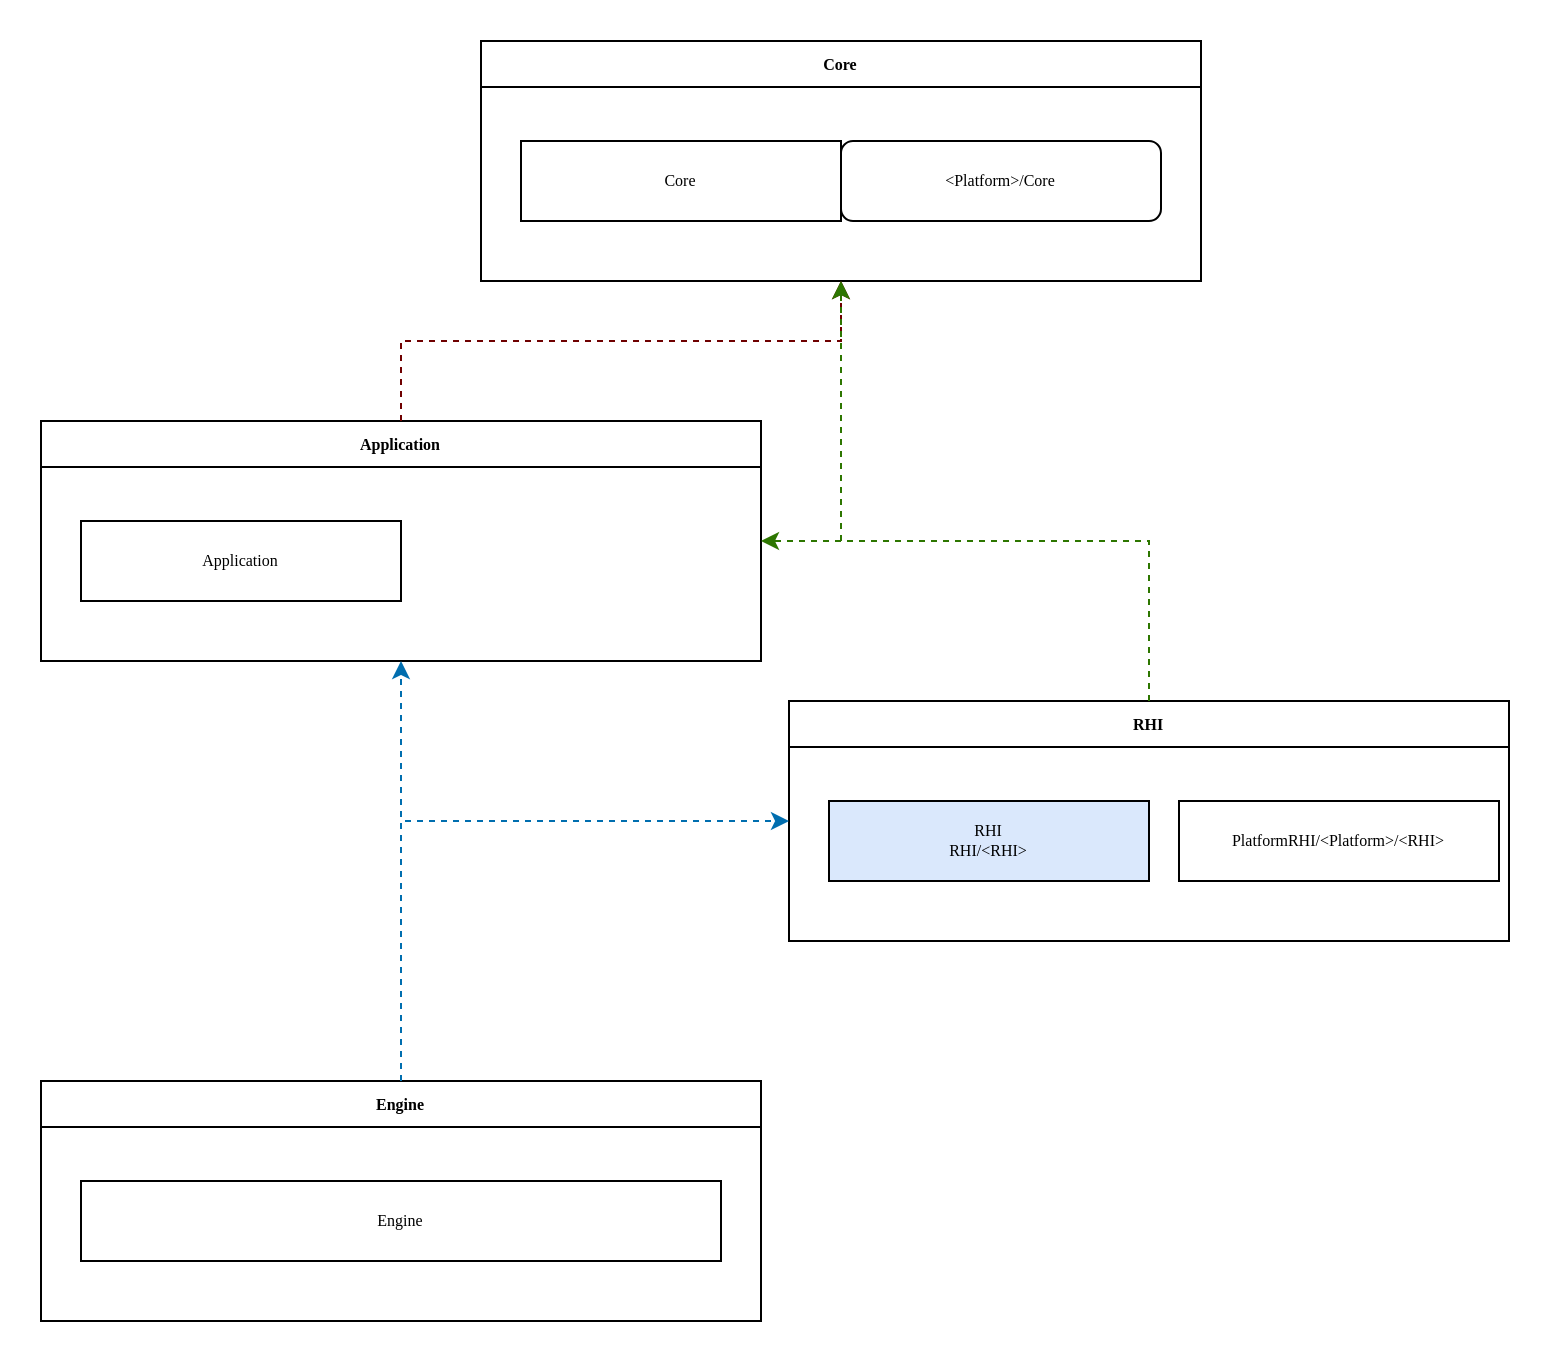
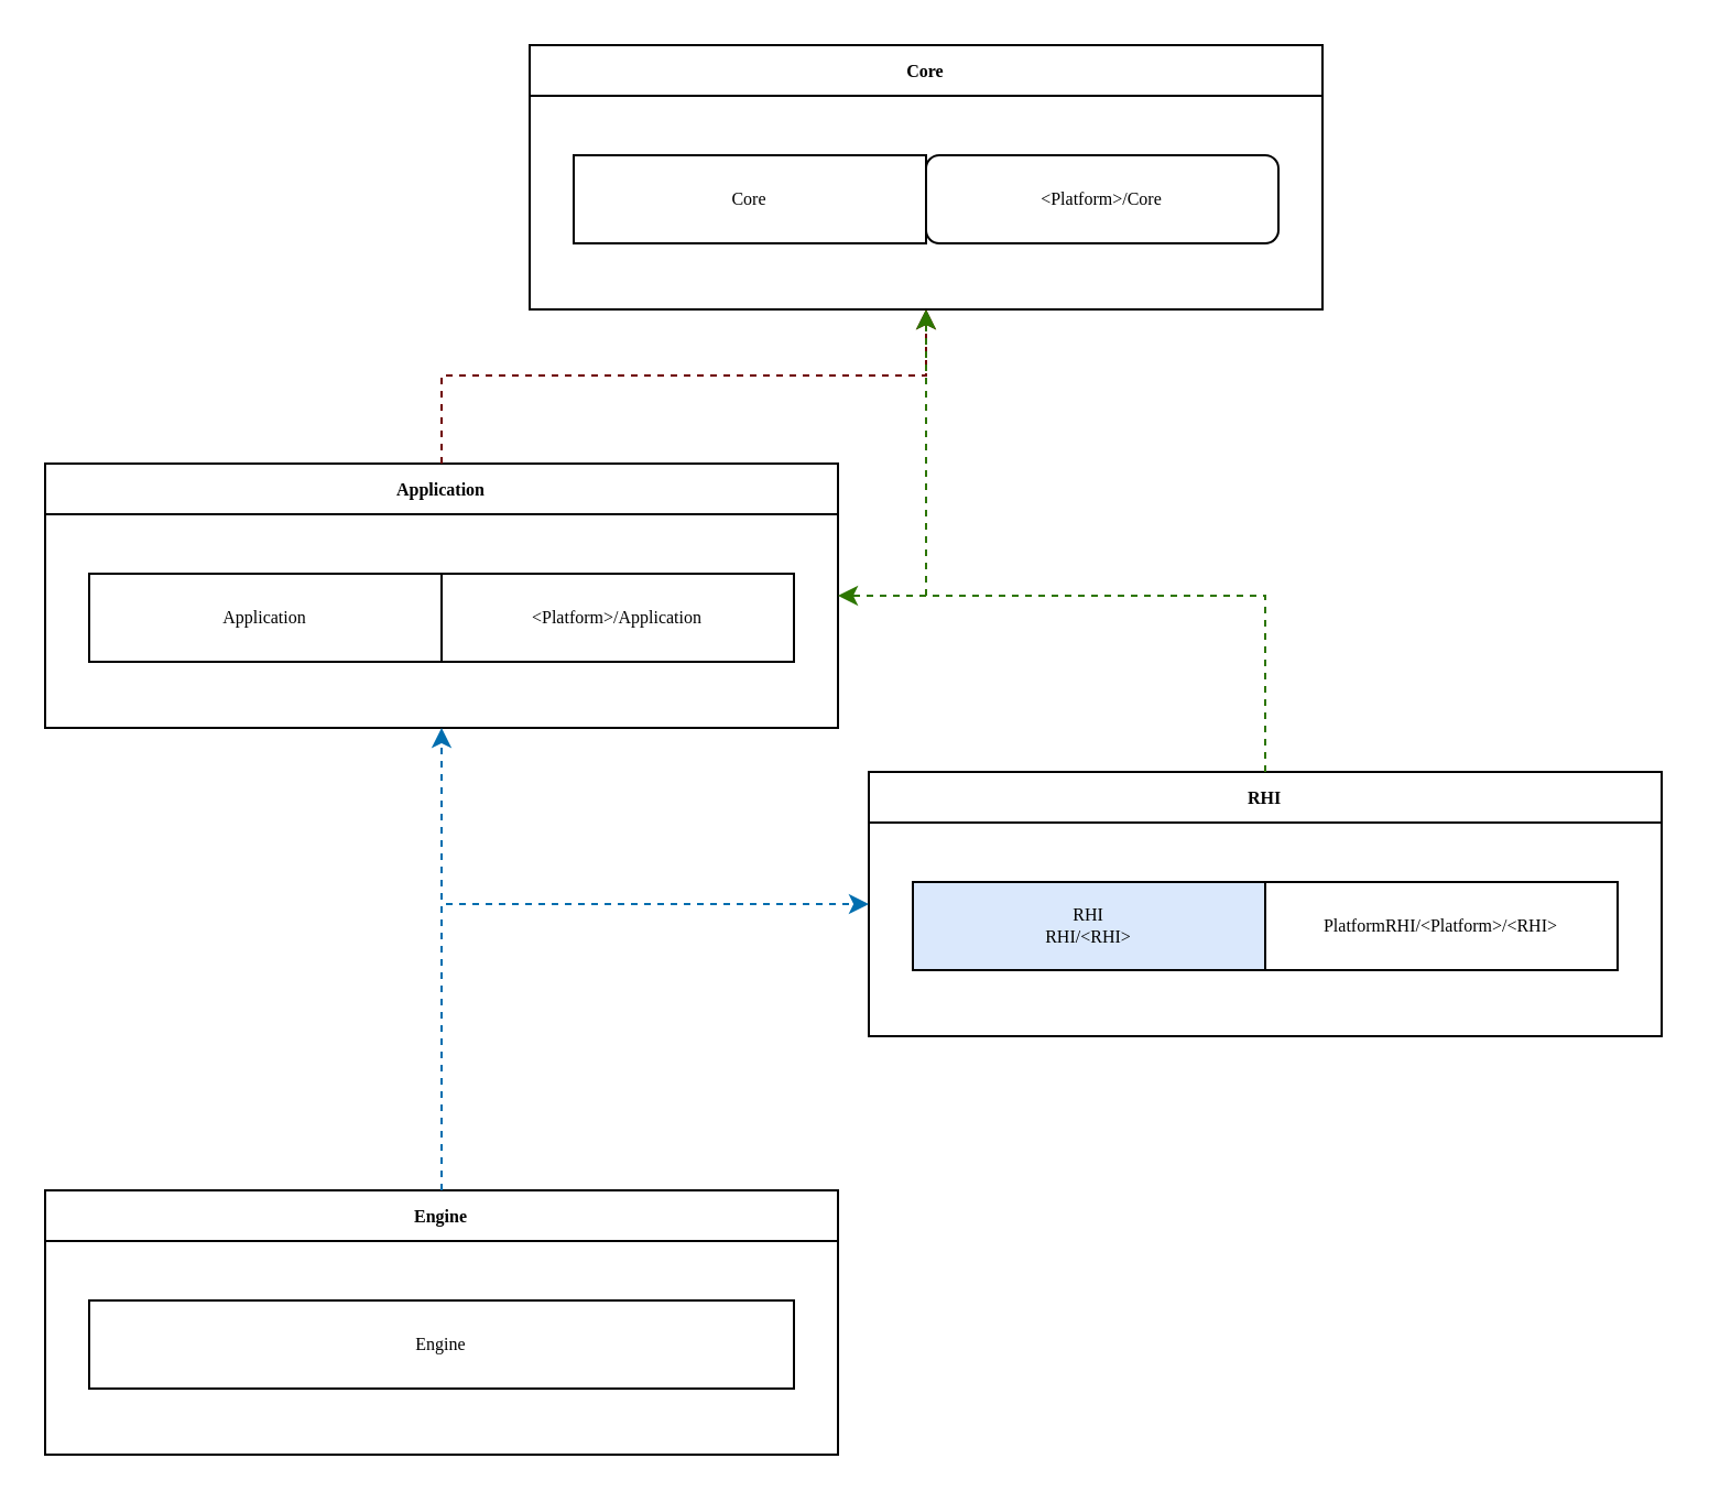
  <mxCell id="0" />
  <mxCell id="1" parent="0" />
  <mxCell id="2" value="" style="group;fontFamily=Lucida Console;fontSize=8;" vertex="1" connectable="0" parent="1"><mxGeometry x="240" y="20" width="360" height="120" as="geometry" /></mxCell>
  <mxCell id="3" value="Core" style="rounded=0;whiteSpace=wrap;html=1;container=0;fontFamily=Lucida Console;fontSize=8;" vertex="1" parent="2"><mxGeometry x="20" y="50" width="160" height="40" as="geometry" /></mxCell>
  <mxCell id="4" value="&amp;lt;Platform&amp;gt;/Core" style="whiteSpace=wrap;html=1;container=0;fontFamily=Lucida Console;fontSize=8;rounded=1;" vertex="1" parent="2"><mxGeometry x="180" y="50" width="160" height="40" as="geometry" /></mxCell>
  <mxCell id="5" value="Core" style="swimlane;whiteSpace=wrap;html=1;container=0;fontFamily=Lucida Console;fontSize=8;" vertex="1" parent="2"><mxGeometry width="360" height="120" as="geometry"><mxRectangle width="70" height="30" as="alternateBounds" /></mxGeometry></mxCell>
  <mxCell id="6" value="" style="group;fontFamily=Lucida Console;fontSize=8;" vertex="1" connectable="0" parent="1"><mxGeometry x="20" y="210" width="360" height="120" as="geometry" /></mxCell>
  <mxCell id="7" value="Application" style="rounded=0;whiteSpace=wrap;html=1;fontFamily=Lucida Console;fontSize=8;" vertex="1" parent="6"><mxGeometry x="20" y="50" width="160" height="40" as="geometry" /></mxCell>
+ <mxCell id="8" value="&amp;lt;Platform&amp;gt;/Application" style="rounded=0;whiteSpace=wrap;html=1;fontFamily=Lucida Console;fontSize=8;" vertex="1" parent="6"><mxGeometry x="180" y="50" width="160" height="40" as="geometry" /></mxCell>
  <mxCell id="9" value="Application" style="swimlane;whiteSpace=wrap;html=1;container=0;fontFamily=Lucida Console;fontSize=8;" vertex="1" parent="6"><mxGeometry width="360" height="120" as="geometry"><mxRectangle width="70" height="30" as="alternateBounds" /></mxGeometry></mxCell>
  <mxCell id="10" value="" style="group;fontFamily=Lucida Console;fontSize=8;treeFolding=0;collapsible=0;direction=east;" vertex="1" connectable="0" parent="1"><mxGeometry x="394" y="350" width="360" height="120" as="geometry" /></mxCell>
  <mxCell id="11" value="&lt;font style=&quot;font-size: 8px;&quot;&gt;RHI&lt;br&gt;RHI/&amp;lt;RHI&amp;gt;&lt;br&gt;&lt;/font&gt;" style="rounded=0;whiteSpace=wrap;html=1;container=0;fontFamily=Lucida Console;fontSize=8;fillColor=#dae8fc;" vertex="1" parent="10"><mxGeometry x="20" y="50" width="160" height="40" as="geometry" /></mxCell>
- <mxCell id="12" value="&lt;font style=&quot;font-size: 8px;&quot;&gt;PlatformRHI/&amp;lt;Platform&amp;gt;/&amp;lt;RHI&amp;gt;&lt;/font&gt;" style="rounded=0;whiteSpace=wrap;html=1;container=0;fontFamily=Lucida Console;fontSize=8;" vertex="1" parent="10"><mxGeometry x="195" y="50" width="160" height="40" as="geometry" /></mxCell>
+ <mxCell id="12" value="&lt;font style=&quot;font-size: 8px;&quot;&gt;PlatformRHI/&amp;lt;Platform&amp;gt;/&amp;lt;RHI&amp;gt;&lt;/font&gt;" style="rounded=0;whiteSpace=wrap;html=1;container=0;fontFamily=Lucida Console;fontSize=8;" vertex="1" parent="10"><mxGeometry x="180" y="50" width="160" height="40" as="geometry" /></mxCell>
  <mxCell id="13" value="RHI" style="swimlane;whiteSpace=wrap;html=1;container=0;fontFamily=Lucida Console;fontSize=8;" vertex="1" parent="10"><mxGeometry width="360" height="120" as="geometry"><mxRectangle width="70" height="30" as="alternateBounds" /></mxGeometry></mxCell>
  <mxCell id="14" value="" style="endArrow=classic;html=1;rounded=0;exitX=0.5;exitY=0;exitDx=0;exitDy=0;entryX=0.5;entryY=1;entryDx=0;entryDy=0;fillColor=#a20025;strokeColor=#6F0000;dashed=1;" edge="1" parent="1" source="9" target="5"><mxGeometry width="50" height="50" relative="1" as="geometry"><mxPoint x="140" y="300" as="sourcePoint" /><mxPoint x="190" y="250" as="targetPoint" /><Array as="points"><mxPoint x="200" y="170" /><mxPoint x="420" y="170" /></Array></mxGeometry></mxCell>
  <mxCell id="15" value="Engine" style="swimlane;whiteSpace=wrap;html=1;container=0;fontFamily=Lucida Console;fontSize=8;" vertex="1" parent="1"><mxGeometry x="20" y="540" width="360" height="120" as="geometry"><mxRectangle width="70" height="30" as="alternateBounds" /></mxGeometry></mxCell>
  <mxCell id="16" value="" style="group;fontFamily=Lucida Console;fontSize=8;treeFolding=0;collapsible=0;direction=east;" vertex="1" connectable="0" parent="15"><mxGeometry width="360" height="120" as="geometry" /></mxCell>
  <mxCell id="17" value="&lt;font style=&quot;font-size: 8px;&quot;&gt;Engine&lt;br&gt;&lt;/font&gt;" style="rounded=0;whiteSpace=wrap;html=1;container=0;fontFamily=Lucida Console;fontSize=8;" vertex="1" parent="16"><mxGeometry x="20" y="50" width="320" height="40" as="geometry" /></mxCell>
  <mxCell id="18" value="" style="endArrow=classic;html=1;rounded=0;entryX=0.5;entryY=1;entryDx=0;entryDy=0;exitX=0.5;exitY=0;exitDx=0;exitDy=0;fillColor=#1ba1e2;strokeColor=#006EAF;dashed=1;" edge="1" parent="1" source="15" target="9"><mxGeometry width="50" height="50" relative="1" as="geometry"><mxPoint x="490" y="470" as="sourcePoint" /><mxPoint x="540" y="420" as="targetPoint" /></mxGeometry></mxCell>
  <mxCell id="19" value="" style="edgeStyle=orthogonalEdgeStyle;rounded=0;orthogonalLoop=1;jettySize=auto;html=1;entryX=1;entryY=0.5;entryDx=0;entryDy=0;exitX=0.5;exitY=0;exitDx=0;exitDy=0;fillColor=#60a917;strokeColor=#2D7600;dashed=1;" edge="1" parent="1" source="13" target="9"><mxGeometry relative="1" as="geometry"><mxPoint x="574" y="240" as="targetPoint" /></mxGeometry></mxCell>
  <mxCell id="20" value="" style="endArrow=classic;html=1;rounded=0;exitX=0.5;exitY=0;exitDx=0;exitDy=0;entryX=0.5;entryY=1;entryDx=0;entryDy=0;fillColor=#60a917;strokeColor=#2D7600;dashed=1;" edge="1" parent="1" source="13" target="5"><mxGeometry width="50" height="50" relative="1" as="geometry"><mxPoint x="460" y="420" as="sourcePoint" /><mxPoint x="630" y="230" as="targetPoint" /><Array as="points"><mxPoint x="574" y="270" /><mxPoint x="420" y="270" /></Array></mxGeometry></mxCell>
  <mxCell id="21" value="" style="endArrow=classic;html=1;rounded=0;exitX=0.5;exitY=0;exitDx=0;exitDy=0;entryX=0;entryY=0.5;entryDx=0;entryDy=0;fillColor=#1ba1e2;strokeColor=#006EAF;dashed=1;" edge="1" parent="1" source="15" target="13"><mxGeometry width="50" height="50" relative="1" as="geometry"><mxPoint x="260" y="500" as="sourcePoint" /><mxPoint x="310" y="450" as="targetPoint" /><Array as="points"><mxPoint x="200" y="410" /></Array></mxGeometry></mxCell>
